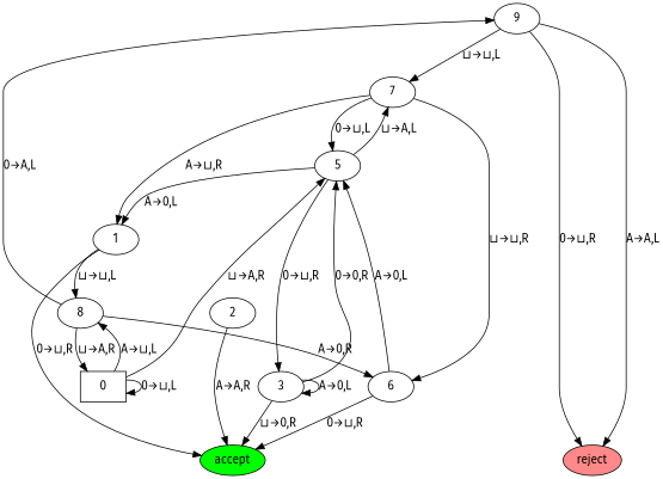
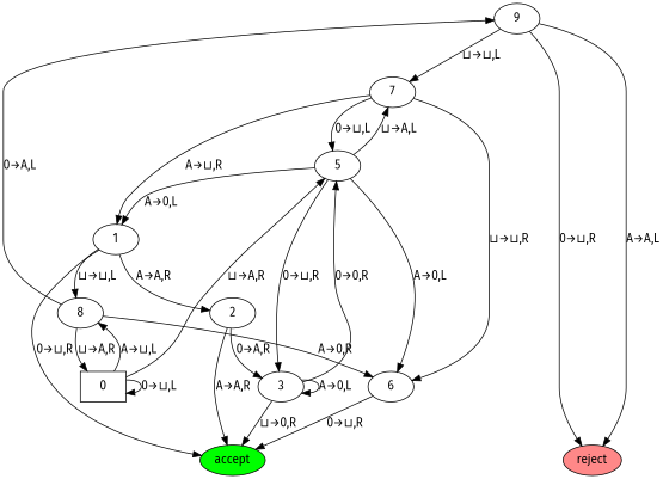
  digraph {
    fontname="Fira Sans"
    node [fontname="Fira Sans"]
    edge [fontname="Fira Sans"]
    n1 [fillcolor=green group=flow label=accept style=filled]
    n2 [fillcolor="#ff8888" group=flow label=reject style=filled]
    0 [group=flow shape=box]
    8
    5
    9
    6
    1
    3
    7
    2
    subgraph sub_1 {
      rank=same
      n1
      n2
    }
    0 -> 0 [label="0→⊔,L"]
    0 -> 8 [label="A→⊔,L"]
    0 -> 5 [label="⊔→A,R"]
    8 -> 0 [label="⊔→A,R"]
    8 -> 9 [label="0→A,L"]
    8 -> 6 [label="A→0,R"]
    5 -> 1 [label="A→0,L"]
    5 -> 3 [label="0→⊔,R"]
    5 -> 7 [label="⊔→A,L"]
    9 -> n2 [label="0→⊔,R"]
    9 -> n2 [label="A→A,L"]
    9 -> 7 [label="⊔→⊔,L"]
    6 -> n1 [label="0→⊔,R"]
-   6 -> 5 [label="A→0,L"]
+   5 -> 6 [label="A→0,L"]
    1 -> n1 [label="0→⊔,R"]
    1 -> 8 [label="⊔→⊔,L"]
+   1 -> 2 [label="A→A,R"]
    3 -> n1 [label="⊔→0,R"]
    3 -> 5 [label="0→0,R"]
    3 -> 3 [label="A→0,L"]
    7 -> 5 [label="0→⊔,L"]
    7 -> 6 [label="⊔→⊔,R"]
    7 -> 1 [label="A→⊔,R"]
    2 -> n1 [label="A→A,R"]
+   2 -> 3 [label="0→A,R"]
  }
